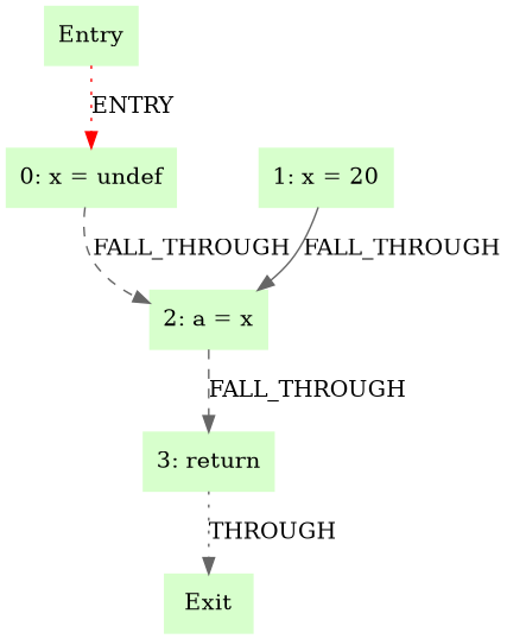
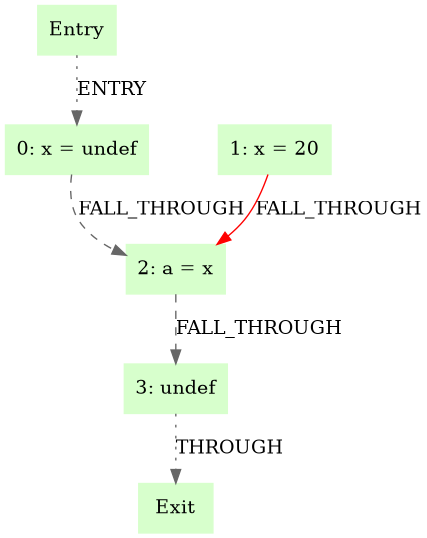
  digraph {
    node [color=".3 .2 1.0" shape=box style=filled]
    edge [color=gray40 style=dotted]
    Entry
    "0: x = undef"
    "2: a = x"
    "1: x = 20"
-   "3: return"
+   "3: return" [label="3: undef"]
    Exit
-   Entry -> "0: x = undef" [color=red label=ENTRY]
+   Entry -> "0: x = undef" [label=ENTRY]
    "0: x = undef" -> "2: a = x" [label=FALL_THROUGH style=dashed]
    "2: a = x" -> "3: return" [label=FALL_THROUGH style=dashed]
-   "1: x = 20" -> "2: a = x" [label=FALL_THROUGH style=solid]
+   "1: x = 20" -> "2: a = x" [color=red label=FALL_THROUGH style=solid]
    "3: return" -> Exit [label=THROUGH]
  }
